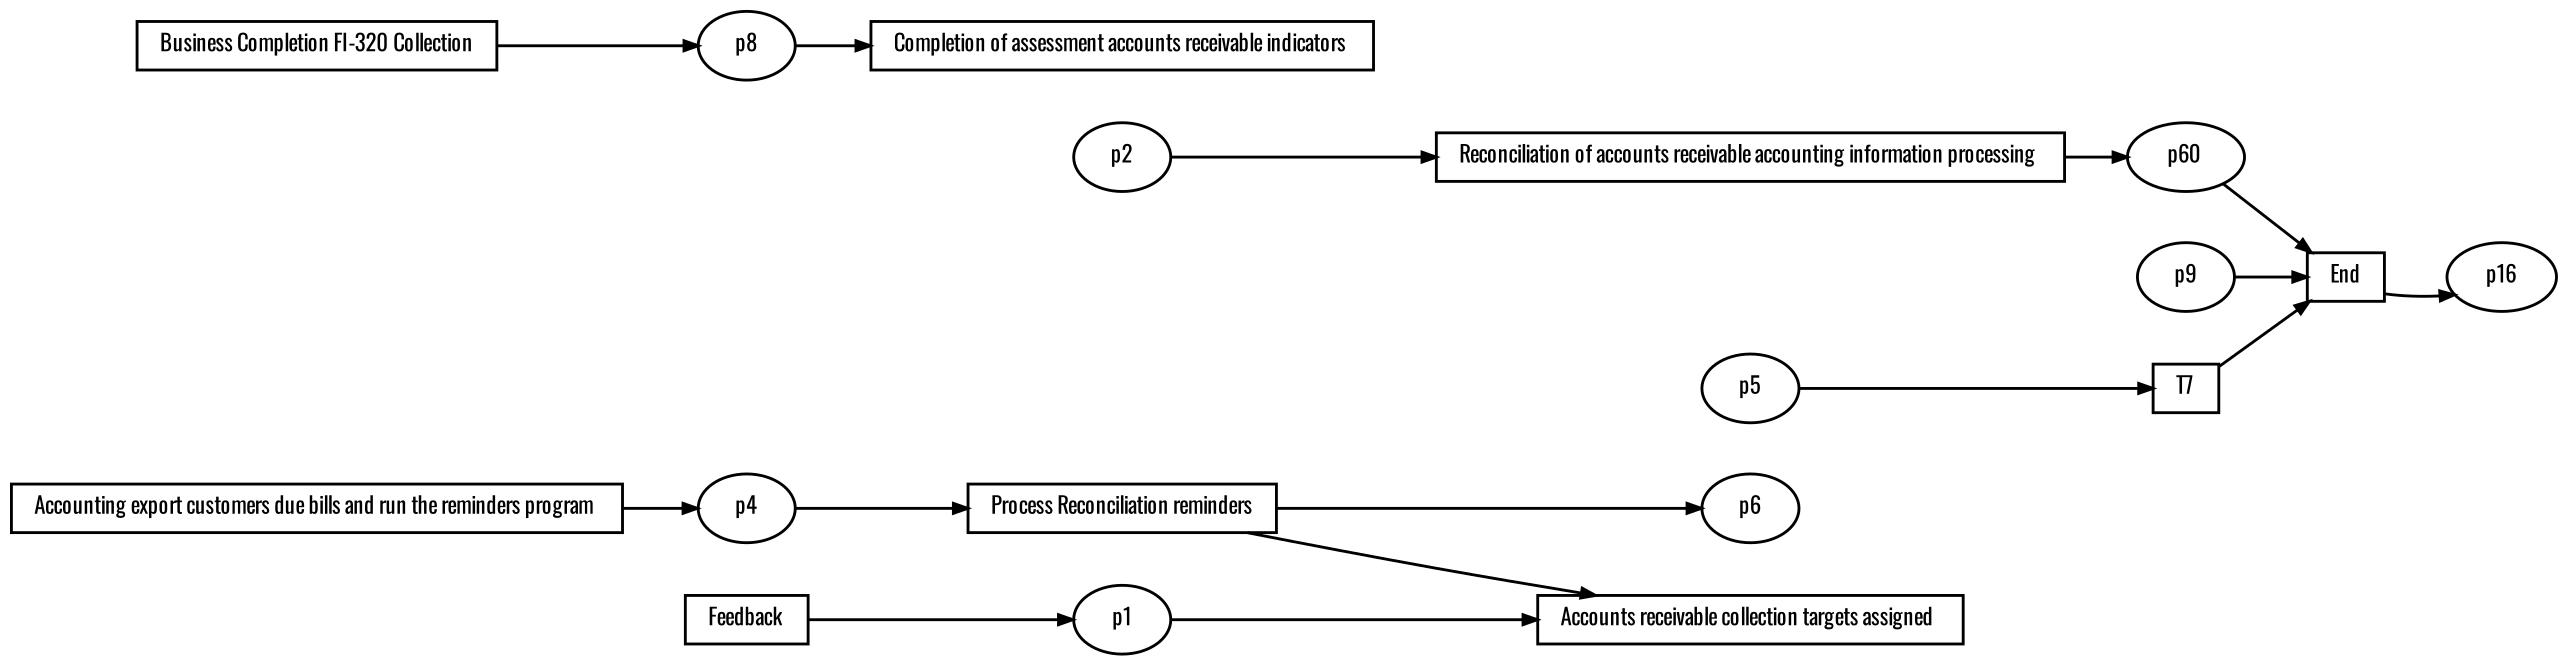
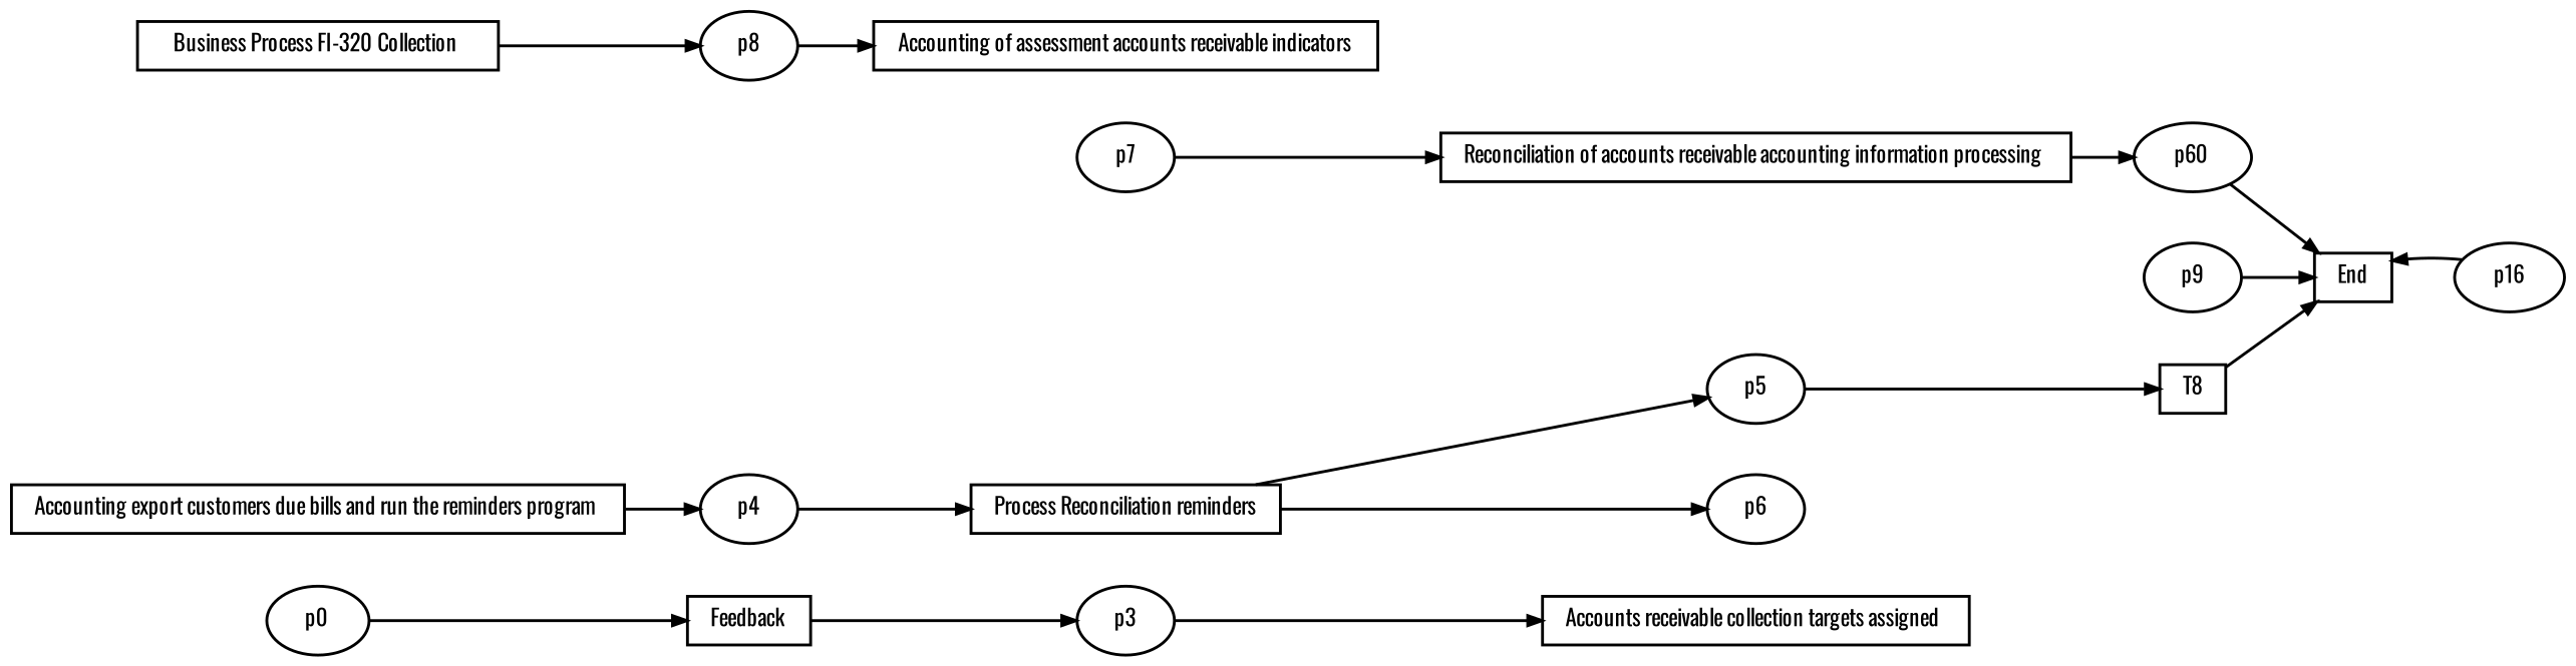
  digraph {
    fontname=Oswald
    fontsize=8
    rankdir=LR
    ranksep=.3
    remincross=true
    node [fontname=Oswald fontsize=8 shape=oval]
    edge [arrowsize=0.5 fontname=Oswald]
    n1 [height=.2 label=Feedback shape=box width=.2]
-   n2 [height=.2 label=p1 width=.2]
+   n2 [height=.2 label=p3 width=.2]
    n3 [height=.2 label="Accounts receivable collection targets assigned " shape=box width=.2]
    n4 [height=.2 label="Accounting export customers due bills and run the reminders program " shape=box width=.2]
    n5 [height=.2 label=p4 width=.2]
    n6 [height=.2 label="Process Reconciliation reminders" shape=box width=.2]
    n7 [height=.2 label=p5 width=.2]
    n8 [height=.2 label=p6 width=.2]
-   n9 [height=.2 label=T7 shape=box width=.2]
-   n10 [height=.2 label=p2 width=.2]
+   n9 [height=.2 label=T8 shape=box width=.2]
+   n10 [height=.2 label=p7 width=.2]
    n11 [height=.2 label="Reconciliation of accounts receivable accounting information processing " shape=box width=.2]
    n12 [height=.2 label=p60 width=.2]
    n13 [height=.2 label=End shape=box width=.2]
-   n14 [height=.2 label="Business Completion FI-320 Collection" shape=box width=.2]
+   n14 [height=.2 label="Business Process FI-320 Collection " shape=box width=.2]
    n15 [height=.2 label=p8 width=.2]
-   n16 [height=.2 label="Completion of assessment accounts receivable indicators " shape=box width=.2]
+   n16 [height=.2 label="Accounting of assessment accounts receivable indicators" shape=box width=.2]
    n17 [height=.2 label=p9 width=.2]
    n18 [height=.2 label=p16 width=.2]
+   n19 [height=.2 label=p0 width=.2]
    n1 -> n2
    n2 -> n3
    n4 -> n5
    n5 -> n6
-   n6 -> n3
+   n6 -> n7
    n6 -> n8
    n7 -> n9
    n9 -> n13
    n10 -> n11
    n11 -> n12
    n12 -> n13
-   n13 -> n18
+   n18 -> n13
    n14 -> n15
    n15 -> n16
    n17 -> n13
+   n19 -> n1
  }
